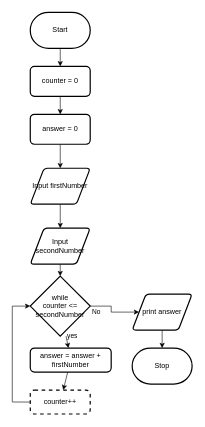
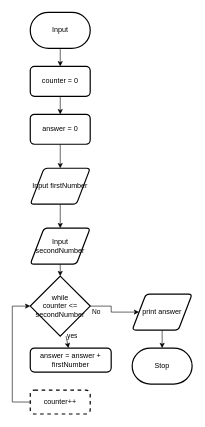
  <mxCell id="0" />
  <mxCell id="1" parent="0" />
  <mxCell id="2" style="edgeStyle=orthogonalEdgeStyle;shape=connector;rounded=0;html=1;entryX=0.5;entryY=0;entryDx=0;entryDy=0;labelBackgroundColor=default;fontFamily=Helvetica;fontSize=11;fontColor=default;endArrow=classic;strokeColor=default;" edge="1" parent="1" source="3" target="13"><mxGeometry relative="1" as="geometry" /></mxCell>
- <mxCell id="3" value="Start" style="strokeWidth=2;html=1;shape=mxgraph.flowchart.terminator;whiteSpace=wrap;" parent="1" vertex="1"><mxGeometry x="50" y="20" width="100" height="60" as="geometry" /></mxCell>
+ <mxCell id="3" value="Input" style="strokeWidth=2;html=1;shape=mxgraph.flowchart.terminator;whiteSpace=wrap;" parent="1" vertex="1"><mxGeometry x="50" y="20" width="100" height="60" as="geometry" /></mxCell>
  <mxCell id="4" style="edgeStyle=none;html=1;" parent="1" source="5" edge="1"><mxGeometry relative="1" as="geometry"><mxPoint x="100" y="380" as="targetPoint" /></mxGeometry></mxCell>
  <mxCell id="5" value="Input firstNumber" style="shape=parallelogram;html=1;strokeWidth=2;perimeter=parallelogramPerimeter;whiteSpace=wrap;rounded=1;arcSize=12;size=0.23;" parent="1" vertex="1"><mxGeometry x="50" y="280" width="100" height="60" as="geometry" /></mxCell>
  <mxCell id="6" value="Stop" style="strokeWidth=2;html=1;shape=mxgraph.flowchart.terminator;whiteSpace=wrap;" parent="1" vertex="1"><mxGeometry x="220" y="580" width="100" height="60" as="geometry" /></mxCell>
  <mxCell id="7" style="edgeStyle=orthogonalEdgeStyle;shape=connector;rounded=0;html=1;exitX=0.5;exitY=1;exitDx=0;exitDy=0;labelBackgroundColor=default;fontFamily=Helvetica;fontSize=11;fontColor=default;endArrow=classic;strokeColor=default;" edge="1" parent="1" source="8" target="11"><mxGeometry relative="1" as="geometry" /></mxCell>
  <mxCell id="8" value="Input secondNumber" style="shape=parallelogram;html=1;strokeWidth=2;perimeter=parallelogramPerimeter;whiteSpace=wrap;rounded=1;arcSize=12;size=0.23;" vertex="1" parent="1"><mxGeometry x="50" y="380" width="100" height="60" as="geometry" /></mxCell>
  <mxCell id="9" style="edgeStyle=none;html=1;" edge="1" parent="1" source="11" target="15"><mxGeometry relative="1" as="geometry" /></mxCell>
  <mxCell id="10" style="edgeStyle=orthogonalEdgeStyle;shape=connector;rounded=0;html=1;entryX=0;entryY=0.5;entryDx=0;entryDy=0;labelBackgroundColor=default;fontFamily=Helvetica;fontSize=11;fontColor=default;endArrow=classic;strokeColor=default;" edge="1" parent="1" source="11" target="22"><mxGeometry relative="1" as="geometry" /></mxCell>
  <mxCell id="11" value="while&lt;br&gt;counter &amp;lt;=&lt;br&gt;secondNumber" style="strokeWidth=2;html=1;shape=mxgraph.flowchart.decision;whiteSpace=wrap;" vertex="1" parent="1"><mxGeometry x="50" y="460" width="100" height="100" as="geometry" /></mxCell>
  <mxCell id="12" style="edgeStyle=orthogonalEdgeStyle;shape=connector;rounded=0;html=1;labelBackgroundColor=default;fontFamily=Helvetica;fontSize=11;fontColor=default;endArrow=classic;strokeColor=default;" edge="1" parent="1" source="13" target="17"><mxGeometry relative="1" as="geometry" /></mxCell>
  <mxCell id="13" value="counter = 0" style="rounded=1;whiteSpace=wrap;html=1;absoluteArcSize=1;arcSize=14;strokeWidth=2;" vertex="1" parent="1"><mxGeometry x="50" y="110" width="100" height="50" as="geometry" /></mxCell>
- <mxCell id="14" style="edgeStyle=none;html=1;" edge="1" parent="1" source="15" target="19"><mxGeometry relative="1" as="geometry" /></mxCell>
  <mxCell id="15" value="answer = answer + firstNumber" style="rounded=1;whiteSpace=wrap;html=1;absoluteArcSize=1;arcSize=14;strokeWidth=2;" vertex="1" parent="1"><mxGeometry x="50" y="580" width="135" height="40" as="geometry" /></mxCell>
  <mxCell id="16" style="edgeStyle=orthogonalEdgeStyle;shape=connector;rounded=0;html=1;labelBackgroundColor=default;fontFamily=Helvetica;fontSize=11;fontColor=default;endArrow=classic;strokeColor=default;" edge="1" parent="1" source="17" target="5"><mxGeometry relative="1" as="geometry" /></mxCell>
  <mxCell id="17" value="answer = 0" style="rounded=1;whiteSpace=wrap;html=1;absoluteArcSize=1;arcSize=14;strokeWidth=2;" vertex="1" parent="1"><mxGeometry x="50" y="190" width="100" height="50" as="geometry" /></mxCell>
  <mxCell id="18" style="edgeStyle=orthogonalEdgeStyle;shape=connector;rounded=0;html=1;entryX=0;entryY=0.5;entryDx=0;entryDy=0;entryPerimeter=0;labelBackgroundColor=default;fontFamily=Helvetica;fontSize=11;fontColor=default;endArrow=classic;strokeColor=default;" edge="1" parent="1" source="19" target="11"><mxGeometry relative="1" as="geometry"><Array as="points"><mxPoint x="20" y="670" /><mxPoint x="20" y="510" /></Array></mxGeometry></mxCell>
  <mxCell id="19" value="counter++" style="rounded=1;whiteSpace=wrap;html=1;absoluteArcSize=1;arcSize=14;strokeWidth=2;dashed=1;" vertex="1" parent="1"><mxGeometry x="50" y="650" width="100" height="40" as="geometry" /></mxCell>
  <mxCell id="20" value="yes" style="text;html=1;align=center;verticalAlign=middle;resizable=0;points=[];autosize=1;strokeColor=none;fillColor=none;fontSize=11;fontFamily=Helvetica;fontColor=default;" vertex="1" parent="1"><mxGeometry x="105" y="550" width="30" height="20" as="geometry" /></mxCell>
  <mxCell id="21" style="edgeStyle=orthogonalEdgeStyle;shape=connector;rounded=0;html=1;labelBackgroundColor=default;fontFamily=Helvetica;fontSize=11;fontColor=default;endArrow=classic;strokeColor=default;" edge="1" parent="1" source="22" target="6"><mxGeometry relative="1" as="geometry" /></mxCell>
  <mxCell id="22" value="print answer" style="shape=parallelogram;html=1;strokeWidth=2;perimeter=parallelogramPerimeter;whiteSpace=wrap;rounded=1;arcSize=12;size=0.23;" vertex="1" parent="1"><mxGeometry x="220" y="490" width="100" height="60" as="geometry" /></mxCell>
  <mxCell id="23" value="No" style="text;html=1;align=center;verticalAlign=middle;resizable=0;points=[];autosize=1;strokeColor=none;fillColor=none;fontSize=11;fontFamily=Helvetica;fontColor=default;" vertex="1" parent="1"><mxGeometry x="145" y="510" width="30" height="20" as="geometry" /></mxCell>
